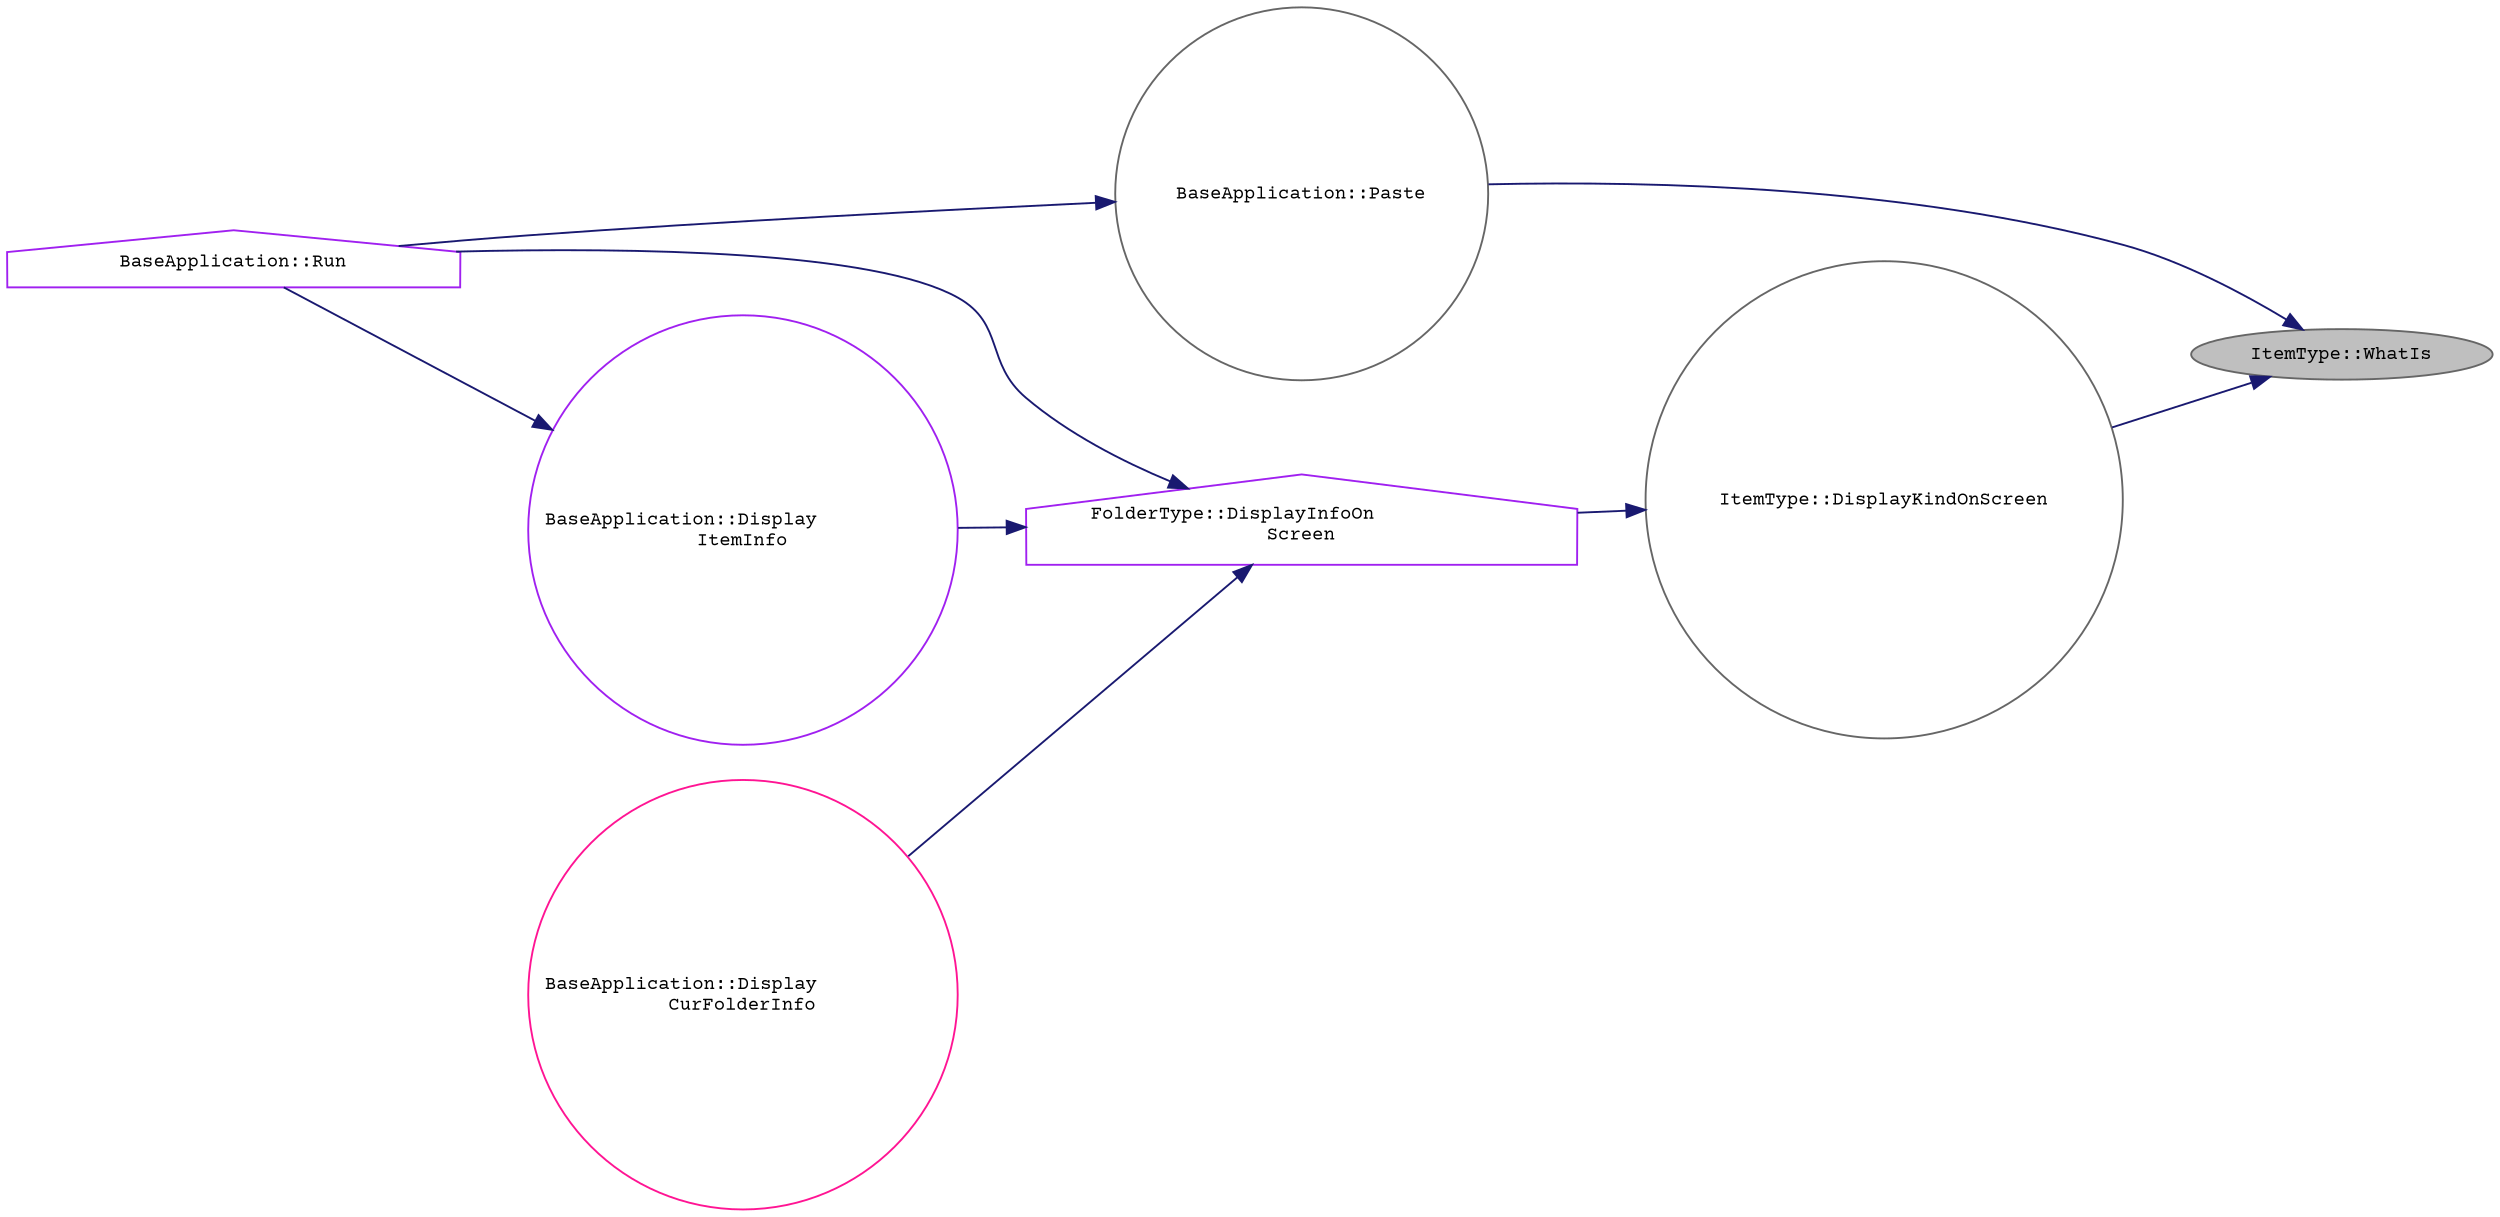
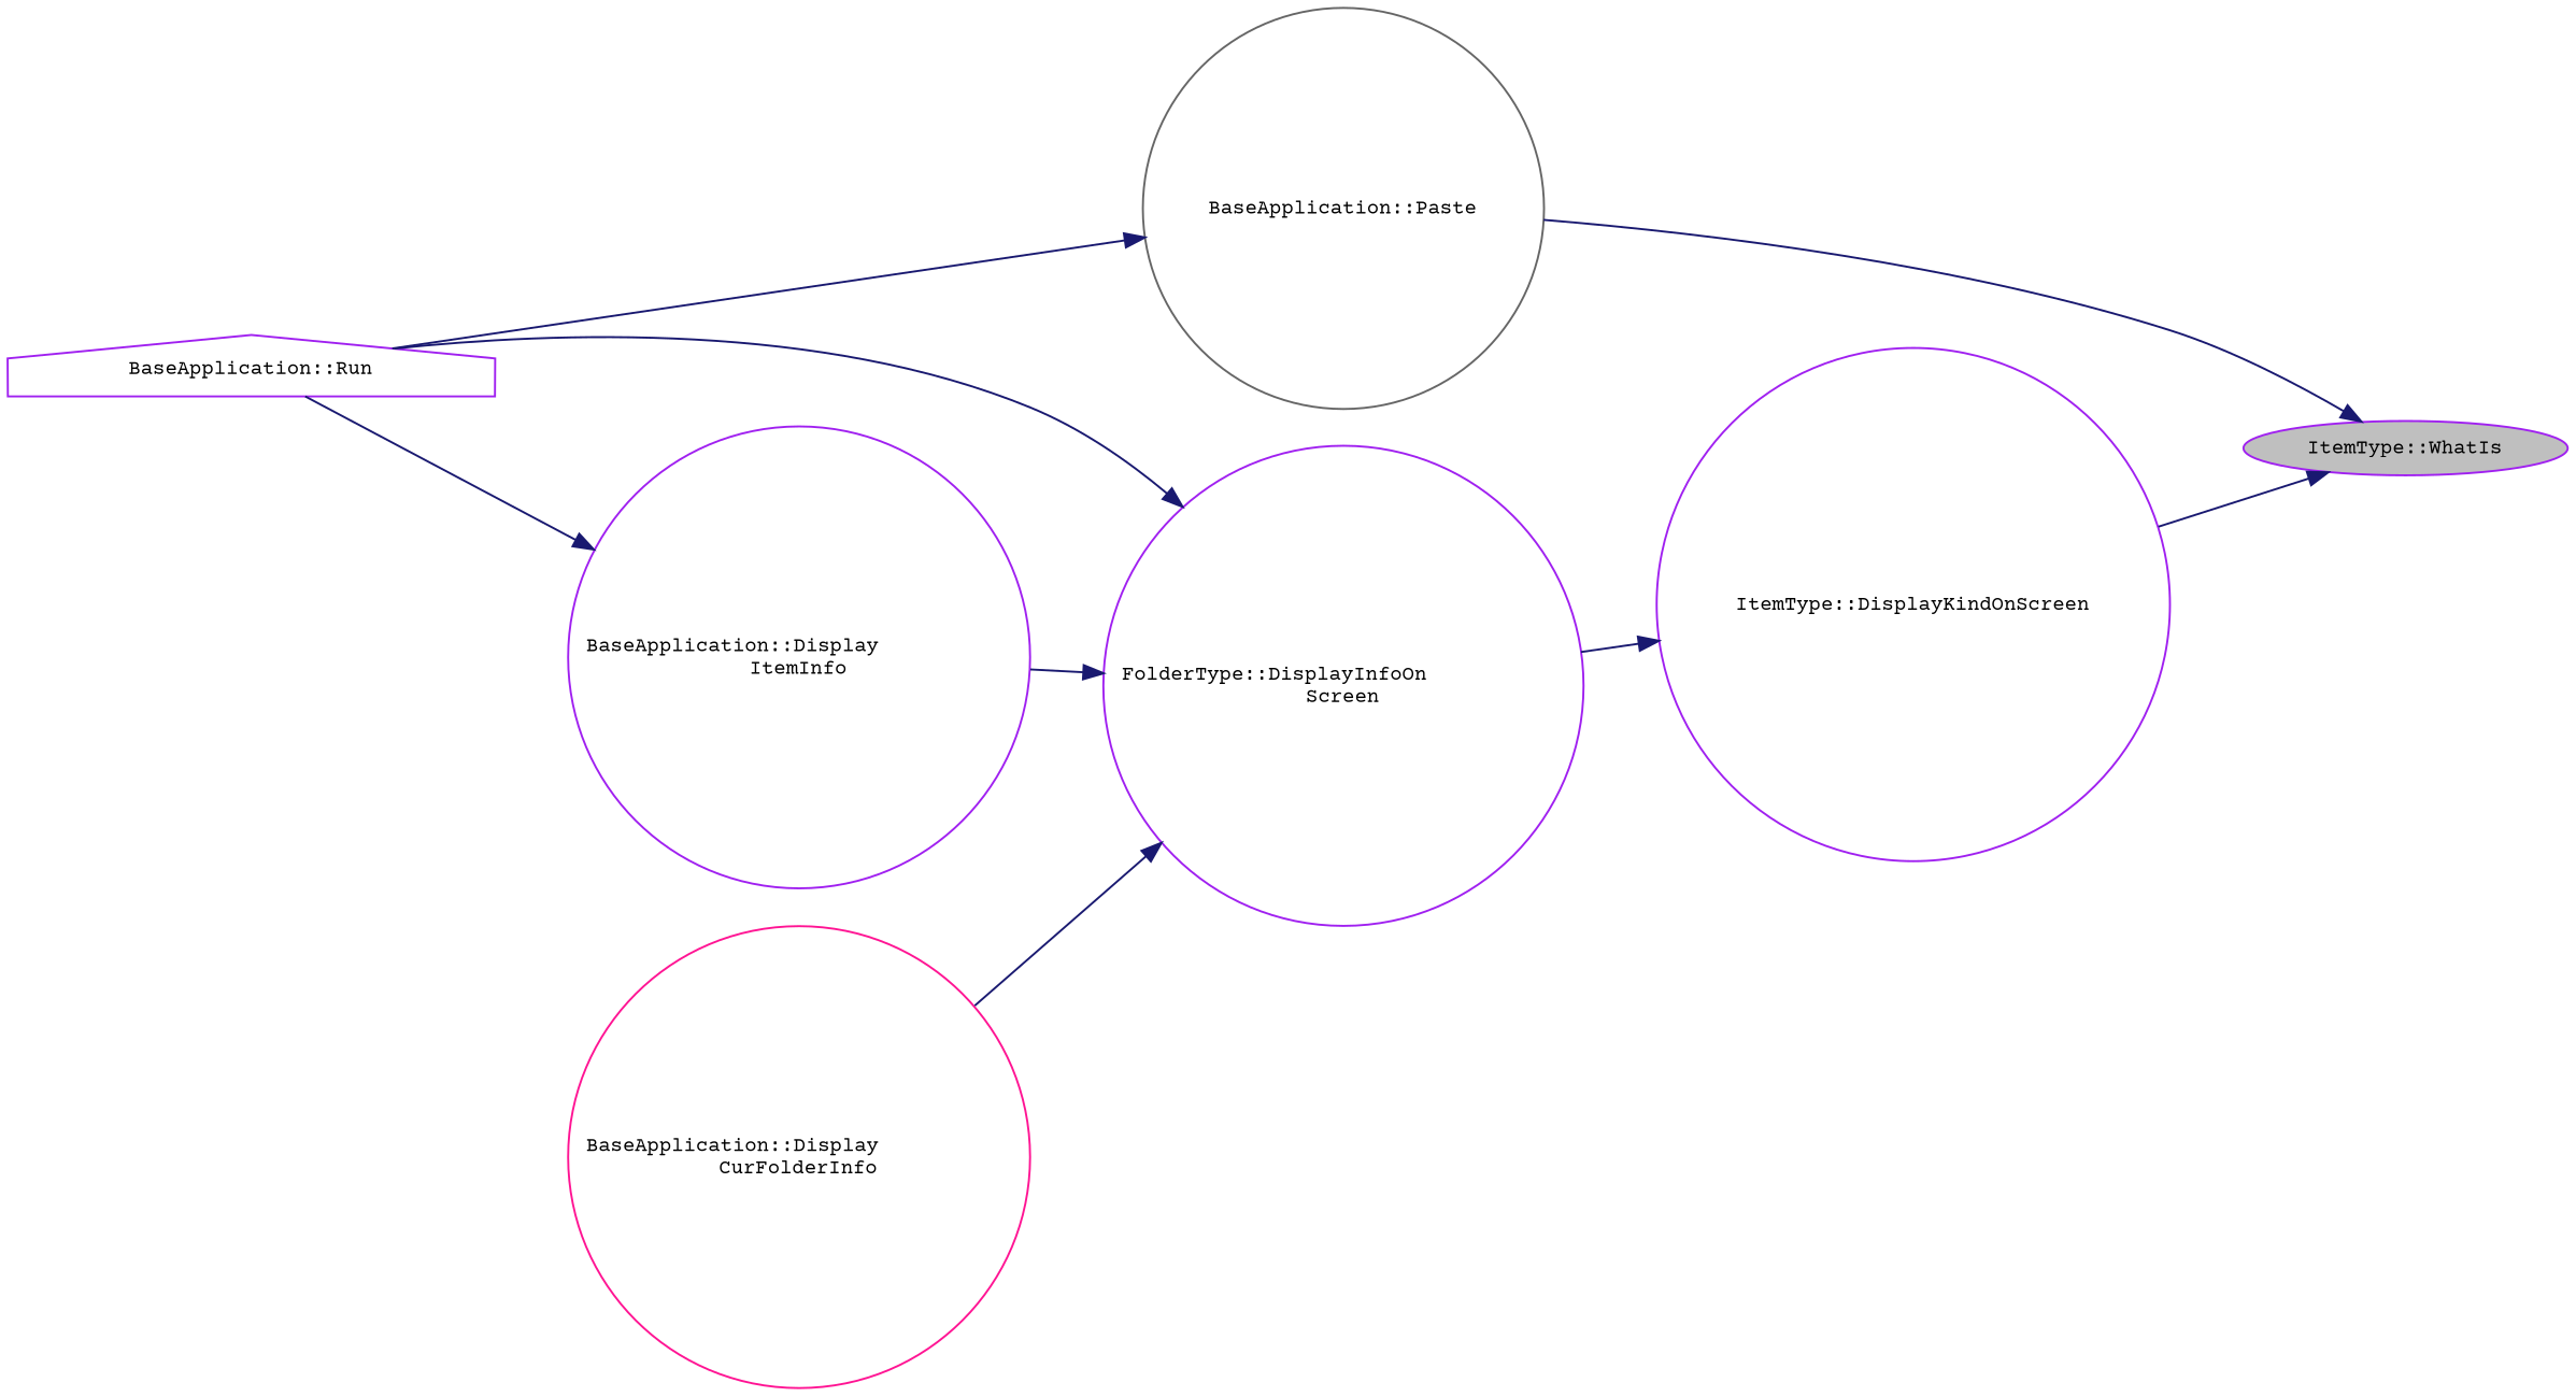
  digraph {
    fontname="Courier Prime"
    rankdir=RL
    node [color=purple fillcolor=white fontname="Courier Prime" fontsize=10 shape=circle style=filled]
    edge [color=midnightblue dir=back fontname="Courier Prime" fontsize=10 labelfontname=Helvetica labelfontsize=10 style=solid]
-   n1 [color=gray40 fillcolor=grey75 fontcolor=black height=0.2 label="ItemType::WhatIs" shape=ellipse width=0.4]
+   n1 [fillcolor=grey75 fontcolor=black height=0.2 label="ItemType::WhatIs" shape=ellipse width=0.4]
    n2 [color=gray40 height=0.2 label="BaseApplication::Paste" width=0.4]
-   n3 [color=gray40 height=0.2 label="ItemType::DisplayKindOnScreen" width=0.4]
+   n3 [height=0.2 label="ItemType::DisplayKindOnScreen" width=0.4]
    n4 [height=0.2 label="BaseApplication::Run" shape=house width=0.4]
-   n5 [height=0.2 label="FolderType::DisplayInfoOn\lScreen" shape=house width=0.4]
+   n5 [height=0.2 label="FolderType::DisplayInfoOn\lScreen" width=0.4]
    n6 [height=0.2 label="BaseApplication::Display\lItemInfo" width=0.4]
    n7 [color=deeppink height=0.2 label="BaseApplication::Display\lCurFolderInfo" width=0.4]
    n1 -> n2
    n1 -> n3
    n2 -> n4
    n3 -> n5
    n5 -> n4
    n5 -> n6
    n5 -> n7
    n6 -> n4
  }
